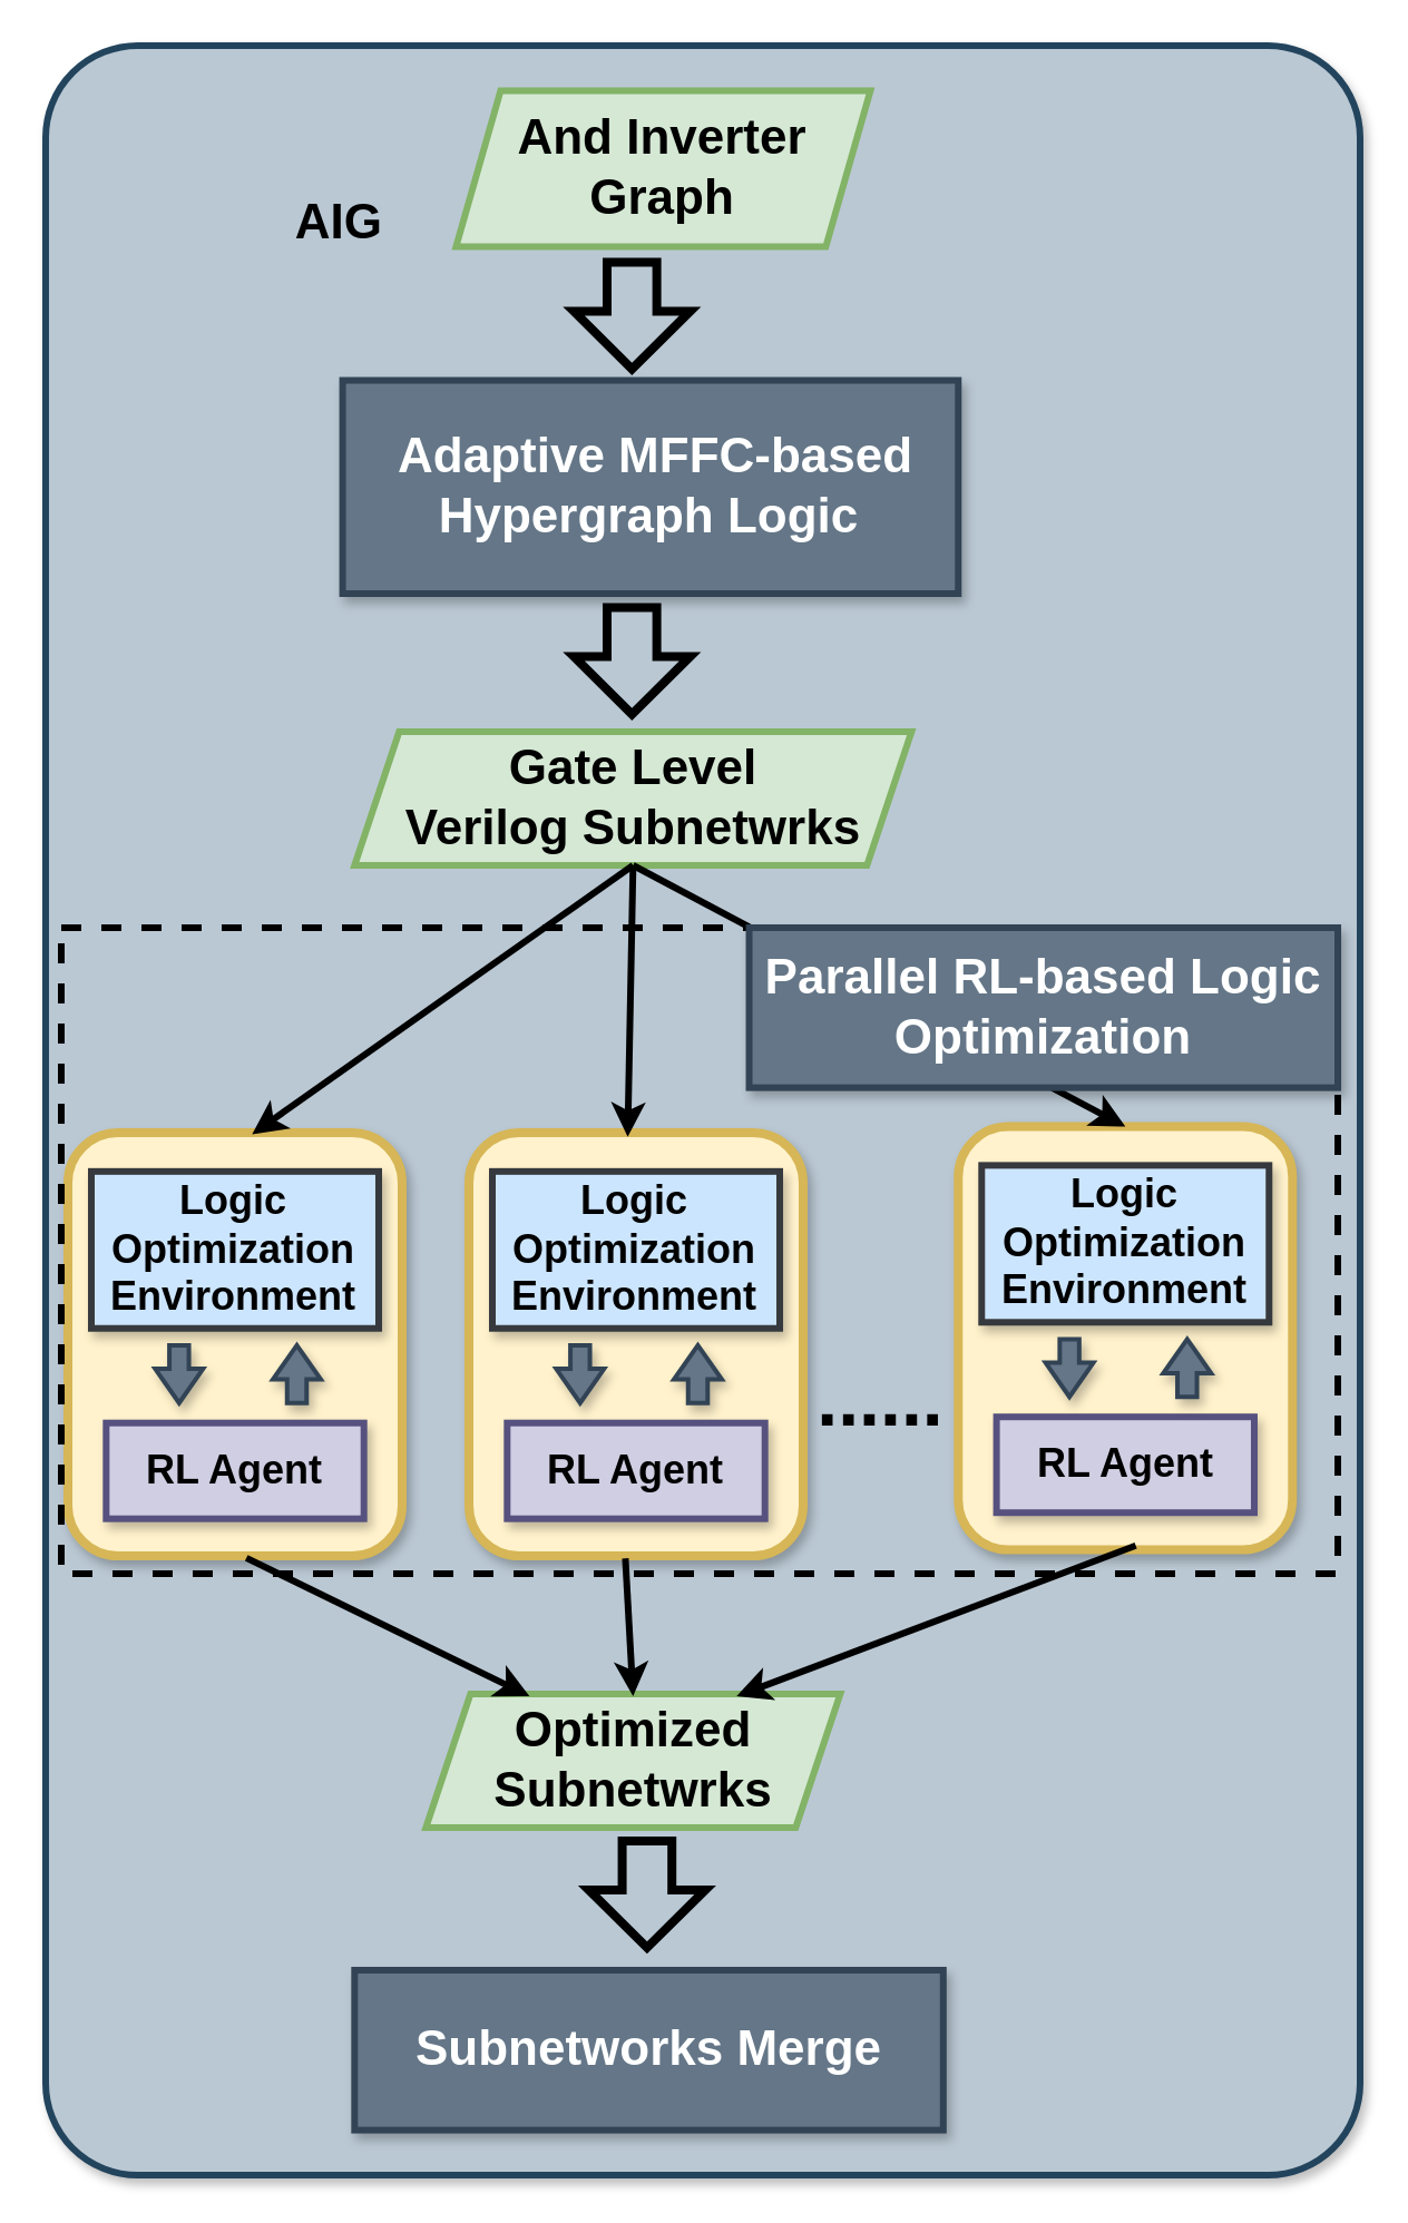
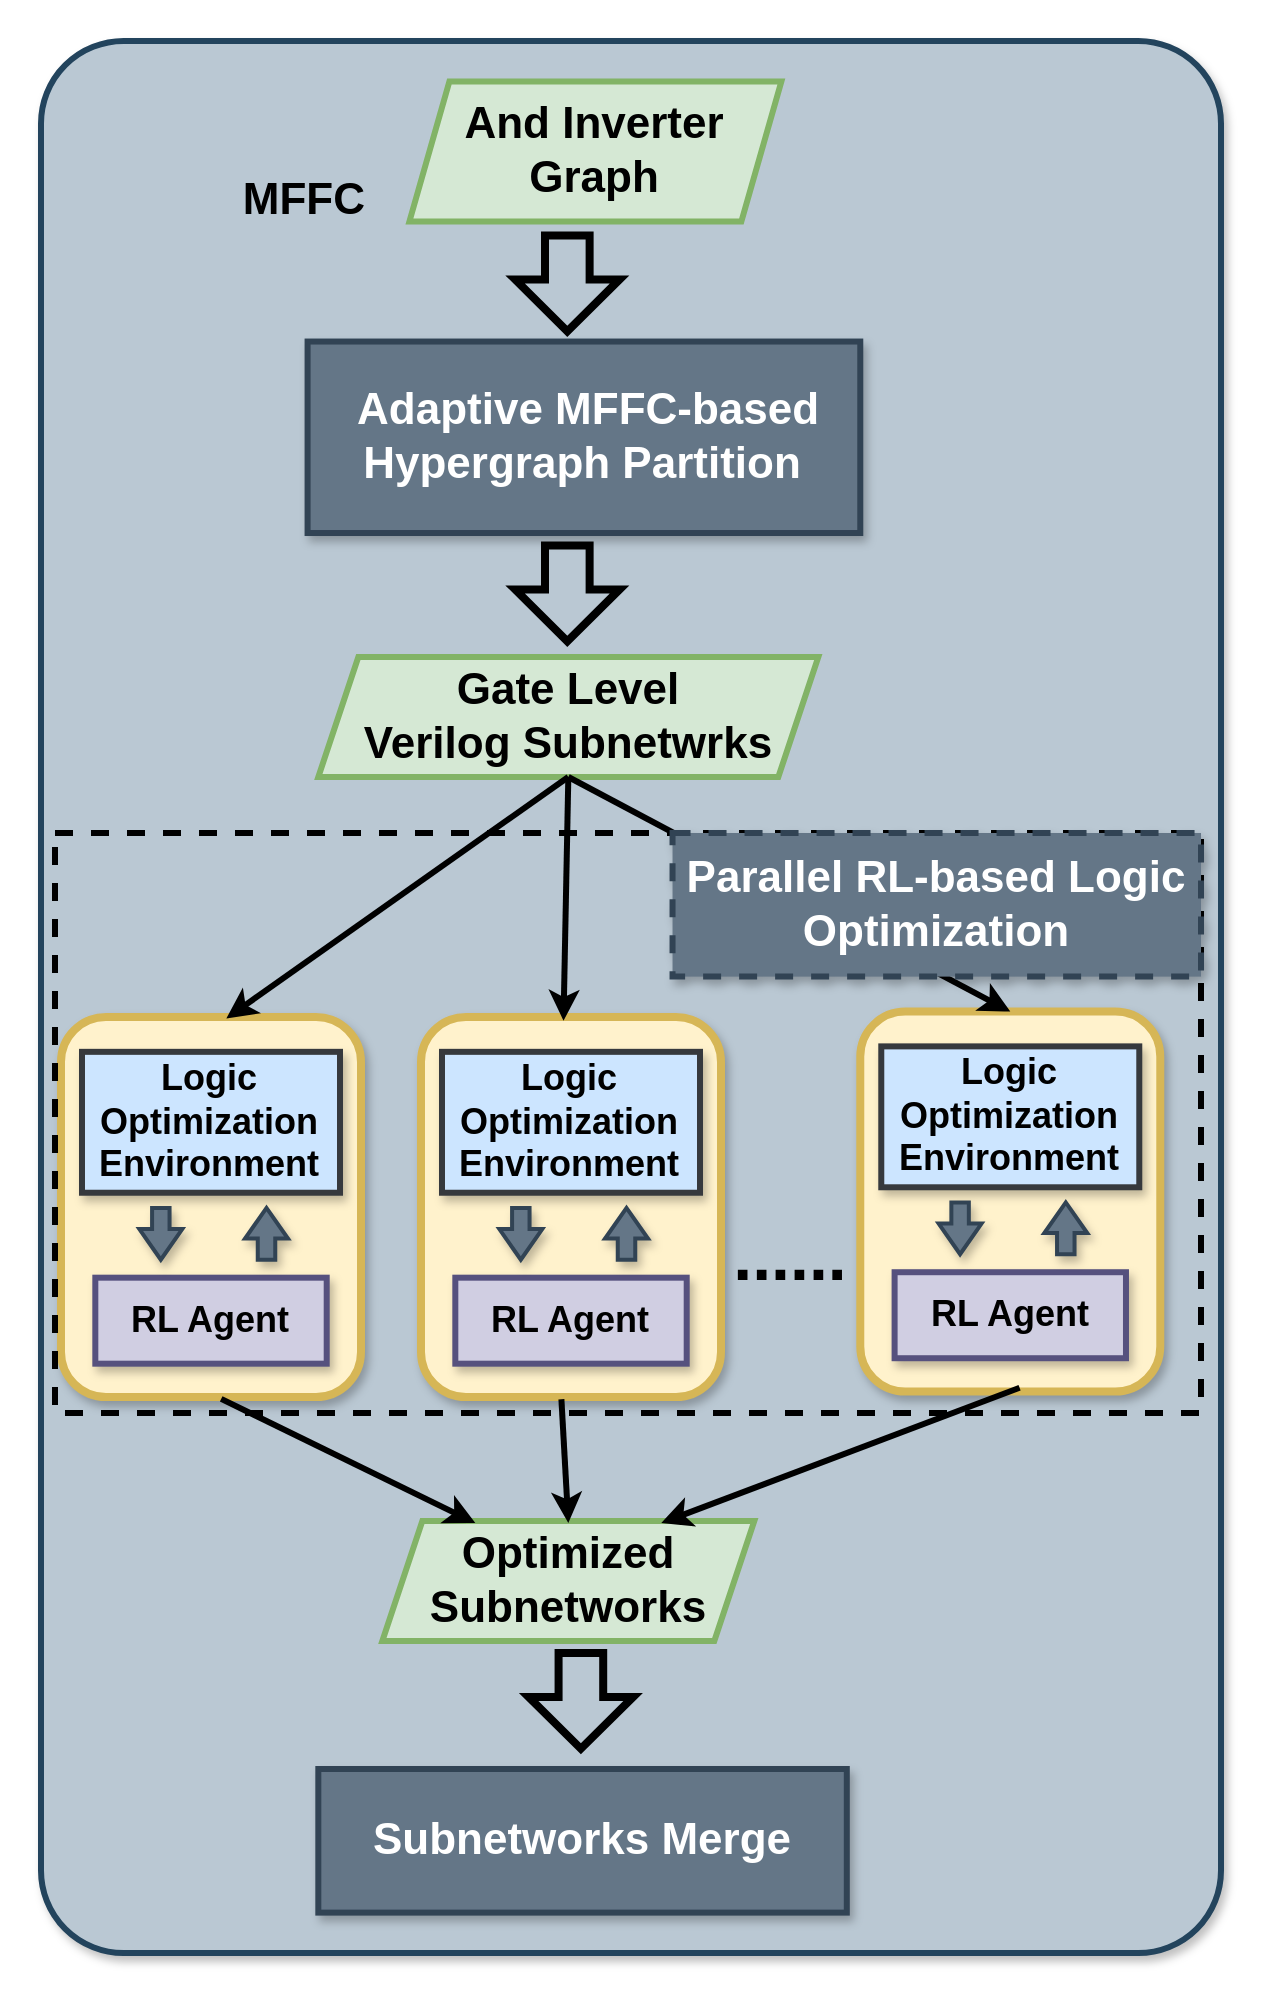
  <mxCell id="0" />
  <mxCell id="1" parent="0" />
  <mxCell id="2" value="" style="rounded=1;whiteSpace=wrap;html=1;fillColor=#bac8d3;strokeColor=#23445d;strokeWidth=3;shadow=1;arcSize=7;textShadow=1;" vertex="1" parent="1"><mxGeometry x="20" y="20" width="590" height="956" as="geometry" /></mxCell>
- <mxCell id="3" value="&lt;b style=&quot;&quot;&gt;&lt;font style=&quot;font-size: 22px;&quot;&gt;AIG&amp;nbsp;&lt;/font&gt;&lt;/b&gt;" style="text;html=1;align=center;verticalAlign=middle;whiteSpace=wrap;rounded=0;" vertex="1" parent="1"><mxGeometry x="118.38" y="94.85" width="74.12" height="10.15" as="geometry" /></mxCell>
+ <mxCell id="3" value="&lt;b style=&quot;&quot;&gt;&lt;font style=&quot;font-size: 22px;&quot;&gt;MFFC&amp;nbsp;&lt;/font&gt;&lt;/b&gt;" style="text;html=1;align=center;verticalAlign=middle;whiteSpace=wrap;rounded=0;" vertex="1" parent="1"><mxGeometry x="118.38" y="94.85" width="74.12" height="10.15" as="geometry" /></mxCell>
  <mxCell id="4" value="" style="shape=flexArrow;endArrow=classic;html=1;rounded=0;strokeWidth=4;endWidth=25.993;endSize=7.303;width=19.31;" edge="1" parent="1"><mxGeometry width="50" height="50" relative="1" as="geometry"><mxPoint x="283.159" y="115.272" as="sourcePoint" /><mxPoint x="283.159" y="167.133" as="targetPoint" /></mxGeometry></mxCell>
  <mxCell id="5" value="&lt;b style=&quot;&quot;&gt;&lt;font style=&quot;font-size: 22px;&quot;&gt;Subnetworks Merge&lt;/font&gt;&lt;/b&gt;" style="rounded=0;whiteSpace=wrap;html=1;fillColor=#647687;fontColor=#ffffff;strokeColor=#314354;strokeWidth=3;shadow=1;container=0;" vertex="1" parent="1"><mxGeometry x="158.656" y="884.002" width="264.237" height="71.808" as="geometry" /></mxCell>
  <mxCell id="6" value="" style="shape=flexArrow;endArrow=classic;html=1;rounded=0;strokeWidth=4;endWidth=25.993;endSize=7.303;width=19.31;" edge="1" parent="1"><mxGeometry width="50" height="50" relative="1" as="geometry"><mxPoint x="289.944" y="824.003" as="sourcePoint" /><mxPoint x="289.944" y="875.864" as="targetPoint" /></mxGeometry></mxCell>
  <mxCell id="7" value="" style="shape=flexArrow;endArrow=classic;html=1;rounded=0;strokeWidth=4;endWidth=25.993;endSize=7.303;width=19.31;" edge="1" parent="1"><mxGeometry width="50" height="50" relative="1" as="geometry"><mxPoint x="283.159" y="270.269" as="sourcePoint" /><mxPoint x="283.159" y="322.131" as="targetPoint" /></mxGeometry></mxCell>
- <mxCell id="8" value="&lt;b style=&quot;color: rgb(0, 0, 0);&quot;&gt;&lt;font style=&quot;font-size: 22px;&quot; color=&quot;#ffffff&quot;&gt;&amp;nbsp;Adaptive MFFC-based Hypergraph Logic&lt;/font&gt;&lt;/b&gt;" style="rounded=0;whiteSpace=wrap;html=1;fillColor=#647687;fontColor=#ffffff;strokeColor=#314354;strokeWidth=3;shadow=1;container=0;" vertex="1" parent="1"><mxGeometry x="153.29" y="170.27" width="276.35" height="95.74" as="geometry" /></mxCell>
+ <mxCell id="8" value="&lt;b style=&quot;color: rgb(0, 0, 0);&quot;&gt;&lt;font style=&quot;font-size: 22px;&quot; color=&quot;#ffffff&quot;&gt;&amp;nbsp;Adaptive MFFC-based Hypergraph Partition&lt;/font&gt;&lt;/b&gt;" style="rounded=0;whiteSpace=wrap;html=1;fillColor=#647687;fontColor=#ffffff;strokeColor=#314354;strokeWidth=3;shadow=1;container=0;" vertex="1" parent="1"><mxGeometry x="153.29" y="170.27" width="276.35" height="95.74" as="geometry" /></mxCell>
  <mxCell id="9" value="&lt;span style=&quot;font-size: 34px;&quot;&gt;&lt;b&gt;......&lt;/b&gt;&lt;/span&gt;" style="text;html=1;align=center;verticalAlign=middle;whiteSpace=wrap;rounded=0;container=0;" vertex="1" parent="1"><mxGeometry x="349.499" y="616.032" width="92.483" height="23.936" as="geometry" /></mxCell>
  <mxCell id="10" value="&lt;b style=&quot;font-size: 22px;&quot;&gt;And Inverter Graph&lt;/b&gt;" style="shape=parallelogram;perimeter=parallelogramPerimeter;whiteSpace=wrap;html=1;fixedSize=1;fillColor=#d5e8d4;strokeColor=#82b366;strokeWidth=3;" vertex="1" parent="1"><mxGeometry x="204.2" y="40.27" width="185.98" height="70" as="geometry" /></mxCell>
  <mxCell id="11" value="&lt;div&gt;&lt;b&gt;&lt;font style=&quot;font-size: 22px;&quot;&gt;Gate Level Verilog&lt;/font&gt;&lt;/b&gt;&lt;b style=&quot;background-color: initial;&quot;&gt;&lt;font style=&quot;font-size: 22px;&quot;&gt;&amp;nbsp;Subnetwrks&lt;/font&gt;&lt;/b&gt;&lt;/div&gt;" style="shape=parallelogram;perimeter=parallelogramPerimeter;whiteSpace=wrap;html=1;fixedSize=1;fillColor=#d5e8d4;strokeColor=#82b366;strokeWidth=3;" vertex="1" parent="1"><mxGeometry x="158.66" y="328" width="250" height="60" as="geometry" /></mxCell>
- <mxCell id="12" value="&lt;div&gt;&lt;b style=&quot;font-size: 22px;&quot;&gt;Optimized Subnetwrks&lt;/b&gt;&lt;br&gt;&lt;/div&gt;" style="shape=parallelogram;perimeter=parallelogramPerimeter;whiteSpace=wrap;html=1;fixedSize=1;fillColor=#d5e8d4;strokeColor=#82b366;strokeWidth=3;" vertex="1" parent="1"><mxGeometry x="190.67" y="760" width="185.98" height="60" as="geometry" /></mxCell>
+ <mxCell id="12" value="&lt;div&gt;&lt;b style=&quot;font-size: 22px;&quot;&gt;Optimized Subnetworks&lt;/b&gt;&lt;br&gt;&lt;/div&gt;" style="shape=parallelogram;perimeter=parallelogramPerimeter;whiteSpace=wrap;html=1;fixedSize=1;fillColor=#d5e8d4;strokeColor=#82b366;strokeWidth=3;" vertex="1" parent="1"><mxGeometry x="190.67" y="760" width="185.98" height="60" as="geometry" /></mxCell>
  <mxCell id="13" value="" style="rounded=1;whiteSpace=wrap;html=1;strokeWidth=4;fillColor=#fff2cc;strokeColor=#d6b656;shadow=1;container=0;" vertex="1" parent="1"><mxGeometry x="29.999" y="507.996" width="150" height="190" as="geometry" /></mxCell>
  <mxCell id="14" value="&lt;font size=&quot;1&quot; style=&quot;&quot;&gt;&lt;b style=&quot;font-size: 18px;&quot;&gt;RL Agent&lt;/b&gt;&lt;/font&gt;" style="rounded=0;whiteSpace=wrap;html=1;fillColor=#d0cee2;strokeColor=#56517e;strokeWidth=3;shadow=1;container=0;" vertex="1" parent="1"><mxGeometry x="47.159" y="638.336" width="115.69" height="43" as="geometry" /></mxCell>
  <mxCell id="15" value="&lt;font size=&quot;1&quot; style=&quot;&quot;&gt;&lt;b style=&quot;font-size: 18px;&quot;&gt;Logic Optimization Environment&lt;/b&gt;&lt;/font&gt;" style="rounded=0;whiteSpace=wrap;html=1;fillColor=#cce5ff;strokeColor=#36393d;strokeWidth=3;shadow=1;container=0;" vertex="1" parent="1"><mxGeometry x="40.499" y="525.416" width="129" height="70.45" as="geometry" /></mxCell>
  <mxCell id="16" value="" style="shape=flexArrow;endArrow=classic;html=1;rounded=0;strokeWidth=2;endWidth=10.728;endSize=4.445;width=7.742;shadow=1;fillColor=#647687;strokeColor=#314354;" edge="1" parent="1"><mxGeometry width="50" height="50" relative="1" as="geometry"><mxPoint x="79.907" y="602.436" as="sourcePoint" /><mxPoint x="79.907" y="630.362" as="targetPoint" /></mxGeometry></mxCell>
  <mxCell id="17" value="" style="shape=flexArrow;endArrow=classic;html=1;rounded=0;strokeWidth=2;endWidth=10.728;endSize=4.445;width=7.742;shadow=1;fillColor=#647687;strokeColor=#314354;" edge="1" parent="1"><mxGeometry width="50" height="50" relative="1" as="geometry"><mxPoint x="132.755" y="630.362" as="sourcePoint" /><mxPoint x="132.755" y="602.436" as="targetPoint" /></mxGeometry></mxCell>
  <mxCell id="18" value="" style="rounded=1;whiteSpace=wrap;html=1;strokeWidth=4;fillColor=#fff2cc;strokeColor=#d6b656;shadow=1;container=0;" vertex="1" parent="1"><mxGeometry x="209.999" y="507.996" width="150" height="190" as="geometry" /></mxCell>
  <mxCell id="19" value="&lt;font size=&quot;1&quot; style=&quot;&quot;&gt;&lt;b style=&quot;font-size: 18px;&quot;&gt;RL Agent&lt;/b&gt;&lt;/font&gt;" style="rounded=0;whiteSpace=wrap;html=1;fillColor=#d0cee2;strokeColor=#56517e;strokeWidth=3;shadow=1;container=0;" vertex="1" parent="1"><mxGeometry x="227.159" y="638.336" width="115.69" height="43" as="geometry" /></mxCell>
  <mxCell id="20" value="&lt;font size=&quot;1&quot; style=&quot;&quot;&gt;&lt;b style=&quot;font-size: 18px;&quot;&gt;Logic Optimization Environment&lt;/b&gt;&lt;/font&gt;" style="rounded=0;whiteSpace=wrap;html=1;fillColor=#cce5ff;strokeColor=#36393d;strokeWidth=3;shadow=1;container=0;" vertex="1" parent="1"><mxGeometry x="220.499" y="525.416" width="129" height="70.45" as="geometry" /></mxCell>
  <mxCell id="21" value="" style="shape=flexArrow;endArrow=classic;html=1;rounded=0;strokeWidth=2;endWidth=10.728;endSize=4.445;width=7.742;shadow=1;fillColor=#647687;strokeColor=#314354;" edge="1" parent="1"><mxGeometry width="50" height="50" relative="1" as="geometry"><mxPoint x="259.907" y="602.436" as="sourcePoint" /><mxPoint x="259.907" y="630.362" as="targetPoint" /></mxGeometry></mxCell>
  <mxCell id="22" value="" style="shape=flexArrow;endArrow=classic;html=1;rounded=0;strokeWidth=2;endWidth=10.728;endSize=4.445;width=7.742;shadow=1;fillColor=#647687;strokeColor=#314354;" edge="1" parent="1"><mxGeometry width="50" height="50" relative="1" as="geometry"><mxPoint x="312.755" y="630.362" as="sourcePoint" /><mxPoint x="312.755" y="602.436" as="targetPoint" /></mxGeometry></mxCell>
  <mxCell id="23" value="" style="rounded=1;whiteSpace=wrap;html=1;strokeWidth=4;fillColor=#fff2cc;strokeColor=#d6b656;shadow=1;container=0;" vertex="1" parent="1"><mxGeometry x="429.639" y="505.266" width="150" height="190" as="geometry" /></mxCell>
  <mxCell id="24" value="&lt;font size=&quot;1&quot; style=&quot;&quot;&gt;&lt;b style=&quot;font-size: 18px;&quot;&gt;RL Agent&lt;/b&gt;&lt;/font&gt;" style="rounded=0;whiteSpace=wrap;html=1;fillColor=#d0cee2;strokeColor=#56517e;strokeWidth=3;shadow=1;container=0;" vertex="1" parent="1"><mxGeometry x="446.799" y="635.606" width="115.69" height="43" as="geometry" /></mxCell>
  <mxCell id="25" value="&lt;font size=&quot;1&quot; style=&quot;&quot;&gt;&lt;b style=&quot;font-size: 18px;&quot;&gt;Logic Optimization Environment&lt;/b&gt;&lt;/font&gt;" style="rounded=0;whiteSpace=wrap;html=1;fillColor=#cce5ff;strokeColor=#36393d;strokeWidth=3;shadow=1;container=0;" vertex="1" parent="1"><mxGeometry x="440.139" y="522.686" width="129" height="70.45" as="geometry" /></mxCell>
  <mxCell id="26" value="" style="shape=flexArrow;endArrow=classic;html=1;rounded=0;strokeWidth=2;endWidth=10.728;endSize=4.445;width=7.742;shadow=1;fillColor=#647687;strokeColor=#314354;" edge="1" parent="1"><mxGeometry width="50" height="50" relative="1" as="geometry"><mxPoint x="479.547" y="599.706" as="sourcePoint" /><mxPoint x="479.547" y="627.632" as="targetPoint" /></mxGeometry></mxCell>
  <mxCell id="27" value="" style="shape=flexArrow;endArrow=classic;html=1;rounded=0;strokeWidth=2;endWidth=10.728;endSize=4.445;width=7.742;shadow=1;fillColor=#647687;strokeColor=#314354;" edge="1" parent="1"><mxGeometry width="50" height="50" relative="1" as="geometry"><mxPoint x="532.395" y="627.632" as="sourcePoint" /><mxPoint x="532.395" y="599.706" as="targetPoint" /></mxGeometry></mxCell>
  <mxCell id="28" value="" style="endArrow=classic;html=1;rounded=0;strokeWidth=3;entryX=0.551;entryY=0.004;entryDx=0;entryDy=0;entryPerimeter=0;exitX=0.5;exitY=1;exitDx=0;exitDy=0;" edge="1" parent="1" source="11" target="13"><mxGeometry width="50" height="50" relative="1" as="geometry"><mxPoint x="111.11" y="404.3" as="sourcePoint" /><mxPoint x="112.483" y="450.283" as="targetPoint" /></mxGeometry></mxCell>
  <mxCell id="29" value="" style="endArrow=classic;html=1;rounded=0;strokeWidth=3;entryX=0.475;entryY=0.01;entryDx=0;entryDy=0;entryPerimeter=0;exitX=0.5;exitY=1;exitDx=0;exitDy=0;" edge="1" parent="1" source="11" target="18"><mxGeometry width="50" height="50" relative="1" as="geometry"><mxPoint x="281" y="413" as="sourcePoint" /><mxPoint x="281.028" y="490.176" as="targetPoint" /></mxGeometry></mxCell>
  <mxCell id="30" value="" style="endArrow=classic;html=1;rounded=0;strokeWidth=3;entryX=0.5;entryY=0;entryDx=0;entryDy=0;exitX=0.5;exitY=1;exitDx=0;exitDy=0;" edge="1" parent="1" source="11" target="23"><mxGeometry width="50" height="50" relative="1" as="geometry"><mxPoint x="290" y="396" as="sourcePoint" /><mxPoint x="504.264" y="475.468" as="targetPoint" /></mxGeometry></mxCell>
  <mxCell id="31" value="" style="endArrow=classic;html=1;rounded=0;strokeWidth=3;entryX=0.25;entryY=0;entryDx=0;entryDy=0;exitX=0.534;exitY=1.005;exitDx=0;exitDy=0;exitPerimeter=0;" edge="1" parent="1" source="13"><mxGeometry width="50" height="50" relative="1" as="geometry"><mxPoint x="148.563" y="687.481" as="sourcePoint" /><mxPoint x="237.165" y="761" as="targetPoint" /></mxGeometry></mxCell>
  <mxCell id="32" value="" style="endArrow=classic;html=1;rounded=0;strokeWidth=3;entryX=0.5;entryY=0;entryDx=0;entryDy=0;exitX=0.468;exitY=1.006;exitDx=0;exitDy=0;exitPerimeter=0;" edge="1" parent="1" source="18"><mxGeometry width="50" height="50" relative="1" as="geometry"><mxPoint x="351.497" y="734.643" as="sourcePoint" /><mxPoint x="283.66" y="761" as="targetPoint" /></mxGeometry></mxCell>
  <mxCell id="33" value="" style="endArrow=classic;html=1;rounded=0;strokeWidth=3;exitX=0.531;exitY=0.99;exitDx=0;exitDy=0;entryX=0.75;entryY=0;entryDx=0;entryDy=0;exitPerimeter=0;" edge="1" parent="1" source="23"><mxGeometry width="50" height="50" relative="1" as="geometry"><mxPoint x="628.945" y="726.664" as="sourcePoint" /><mxPoint x="330.155" y="761" as="targetPoint" /></mxGeometry></mxCell>
  <mxCell id="34" value="" style="rounded=0;whiteSpace=wrap;html=1;strokeWidth=3;dashed=1;fillColor=none;" vertex="1" parent="1"><mxGeometry x="27" y="416" width="573" height="290" as="geometry" /></mxCell>
- <mxCell id="35" value="&lt;span style=&quot;font-size: 22px;&quot;&gt;&lt;b&gt;Parallel RL-based Logic Optimization&lt;/b&gt;&lt;/span&gt;" style="rounded=0;whiteSpace=wrap;html=1;fillColor=#647687;fontColor=#ffffff;strokeColor=#314354;strokeWidth=3;shadow=1;container=0;" vertex="1" parent="1"><mxGeometry x="335.766" y="416.002" width="264.237" height="71.808" as="geometry" /></mxCell>
+ <mxCell id="35" value="&lt;span style=&quot;font-size: 22px;&quot;&gt;&lt;b&gt;Parallel RL-based Logic Optimization&lt;/b&gt;&lt;/span&gt;" style="rounded=0;whiteSpace=wrap;html=1;fillColor=#647687;fontColor=#ffffff;strokeColor=#314354;strokeWidth=3;shadow=1;container=0;dashed=1;" vertex="1" parent="1"><mxGeometry x="335.766" y="416.002" width="264.237" height="71.808" as="geometry" /></mxCell>
